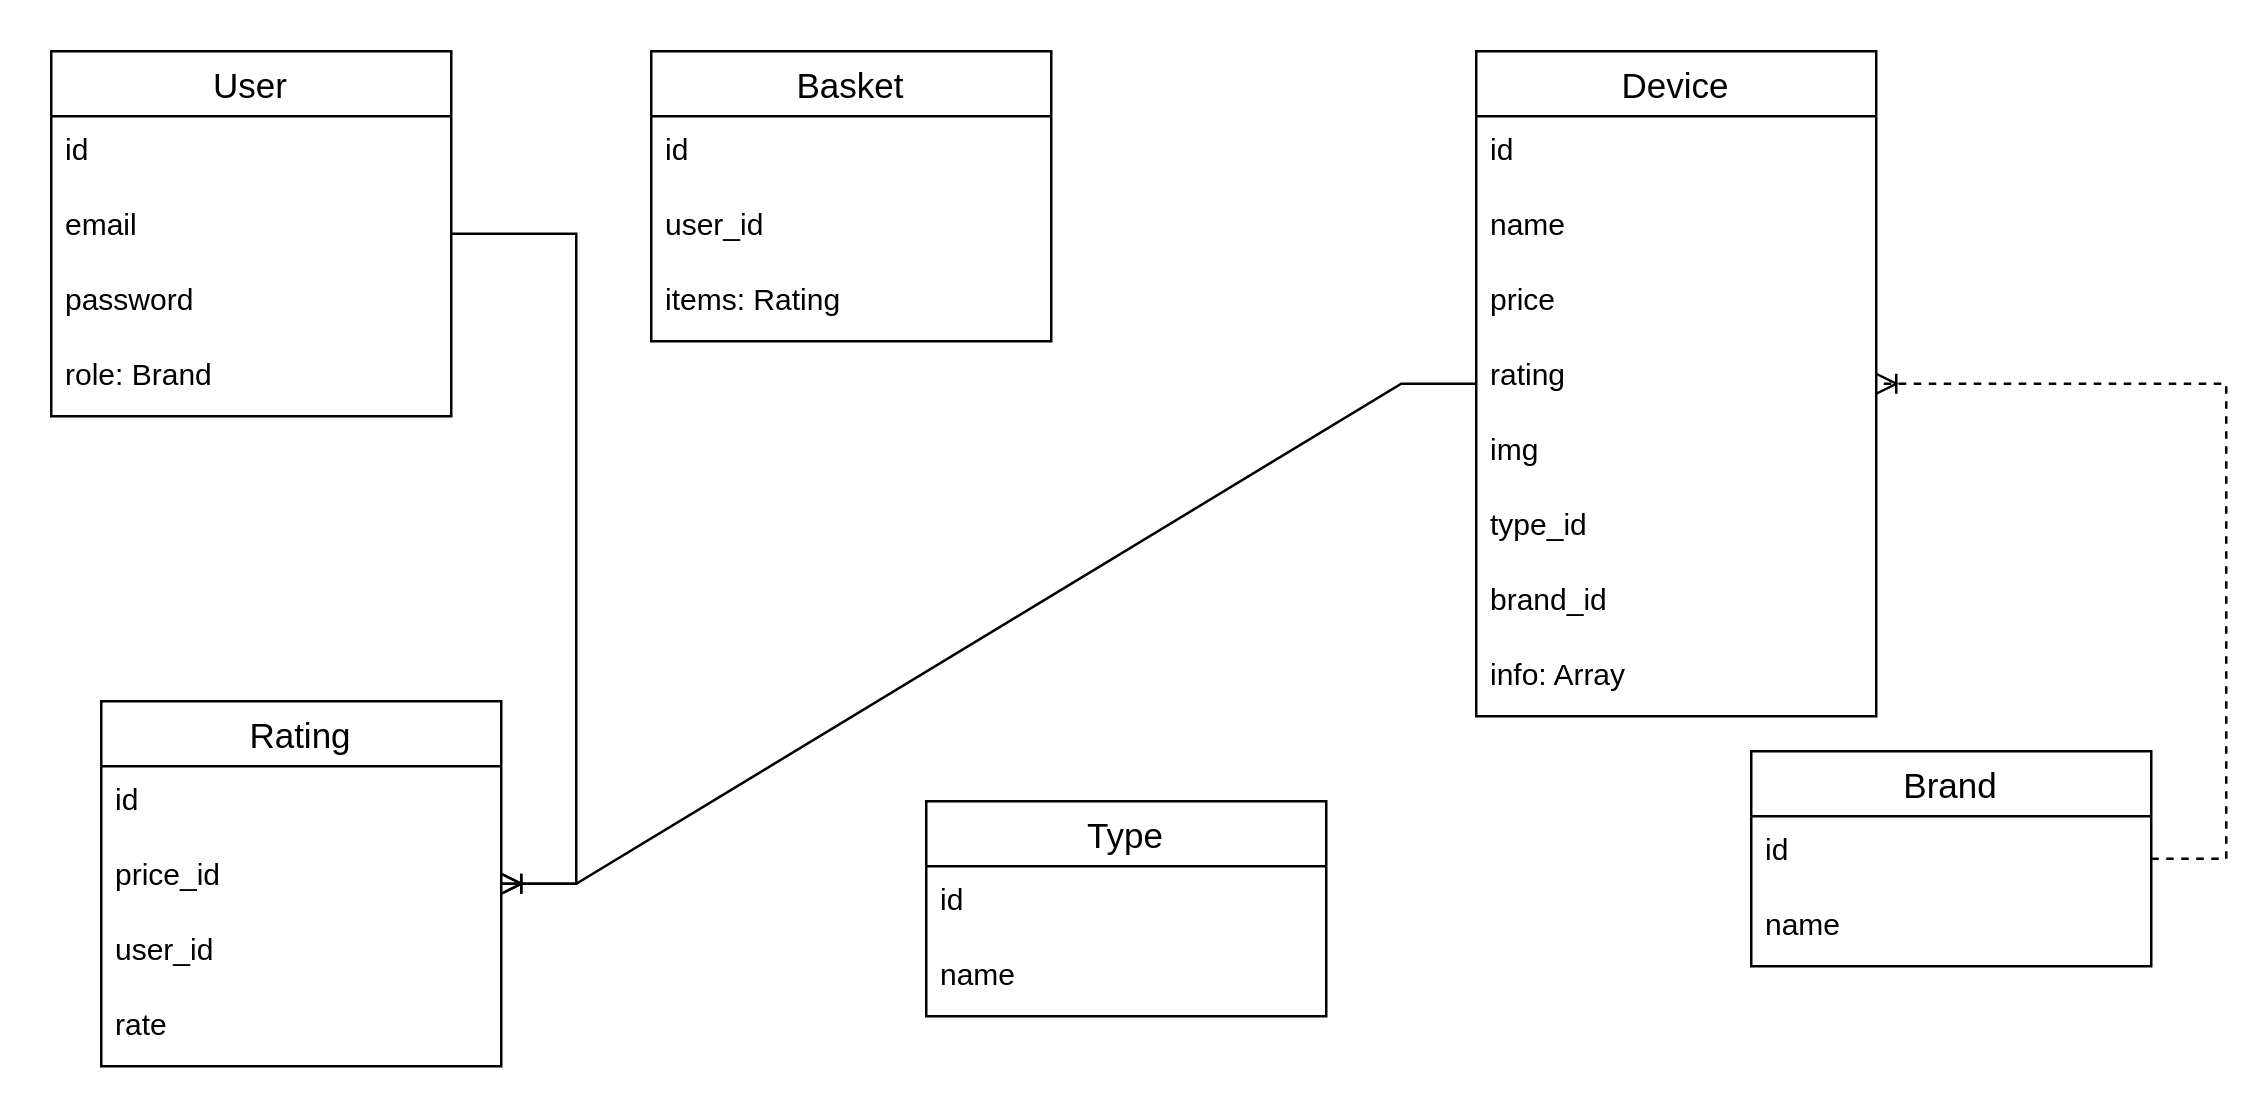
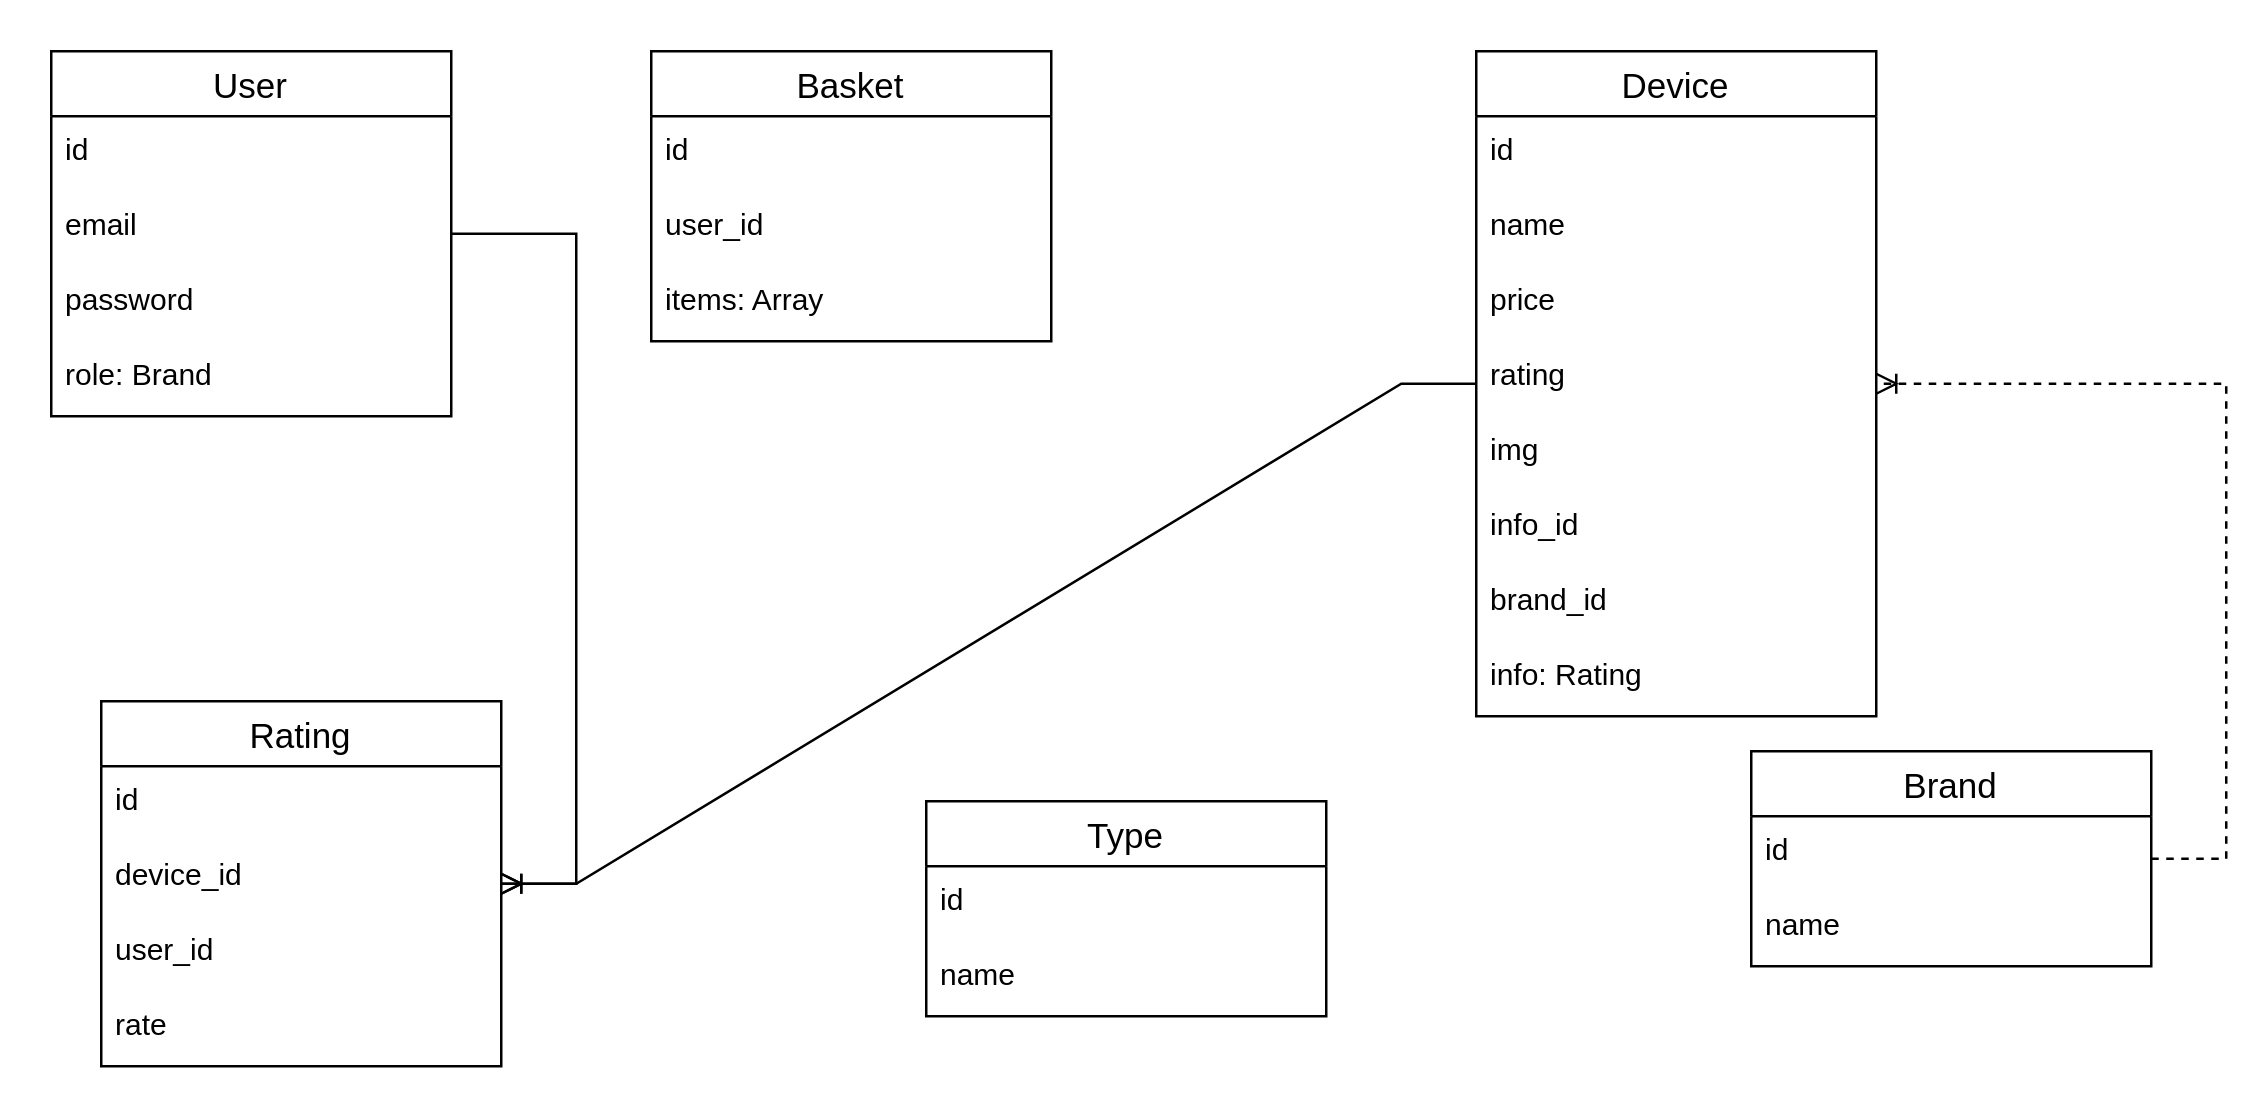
  <mxCell id="0" />
  <mxCell id="1" parent="0" />
  <mxCell id="2" value="User" style="swimlane;fontStyle=0;childLayout=stackLayout;horizontal=1;startSize=26;horizontalStack=0;resizeParent=1;resizeParentMax=0;resizeLast=0;collapsible=1;marginBottom=0;align=center;fontSize=14;" vertex="1" parent="1"><mxGeometry x="20" y="20" width="160" height="146" as="geometry" /></mxCell>
  <mxCell id="3" value="id" style="text;strokeColor=none;fillColor=none;spacingLeft=4;spacingRight=4;overflow=hidden;rotatable=0;points=[[0,0.5],[1,0.5]];portConstraint=eastwest;fontSize=12;" vertex="1" parent="2"><mxGeometry y="26" width="160" height="30" as="geometry" /></mxCell>
  <mxCell id="4" value="email" style="text;strokeColor=none;fillColor=none;spacingLeft=4;spacingRight=4;overflow=hidden;rotatable=0;points=[[0,0.5],[1,0.5]];portConstraint=eastwest;fontSize=12;" vertex="1" parent="2"><mxGeometry y="56" width="160" height="30" as="geometry" /></mxCell>
  <mxCell id="5" value="password" style="text;strokeColor=none;fillColor=none;spacingLeft=4;spacingRight=4;overflow=hidden;rotatable=0;points=[[0,0.5],[1,0.5]];portConstraint=eastwest;fontSize=12;" vertex="1" parent="2"><mxGeometry y="86" width="160" height="30" as="geometry" /></mxCell>
  <mxCell id="6" value="role: Brand" style="text;strokeColor=none;fillColor=none;spacingLeft=4;spacingRight=4;overflow=hidden;rotatable=0;points=[[0,0.5],[1,0.5]];portConstraint=eastwest;fontSize=12;" vertex="1" parent="2"><mxGeometry y="116" width="160" height="30" as="geometry" /></mxCell>
  <mxCell id="7" value="Basket" style="swimlane;fontStyle=0;childLayout=stackLayout;horizontal=1;startSize=26;horizontalStack=0;resizeParent=1;resizeParentMax=0;resizeLast=0;collapsible=1;marginBottom=0;align=center;fontSize=14;" vertex="1" parent="1"><mxGeometry x="260" y="20" width="160" height="116" as="geometry" /></mxCell>
  <mxCell id="8" value="id" style="text;strokeColor=none;fillColor=none;spacingLeft=4;spacingRight=4;overflow=hidden;rotatable=0;points=[[0,0.5],[1,0.5]];portConstraint=eastwest;fontSize=12;" vertex="1" parent="7"><mxGeometry y="26" width="160" height="30" as="geometry" /></mxCell>
  <mxCell id="9" value="user_id&#10;" style="text;strokeColor=none;fillColor=none;spacingLeft=4;spacingRight=4;overflow=hidden;rotatable=0;points=[[0,0.5],[1,0.5]];portConstraint=eastwest;fontSize=12;" vertex="1" parent="7"><mxGeometry y="56" width="160" height="30" as="geometry" /></mxCell>
- <mxCell id="10" value="items: Rating" style="text;strokeColor=none;fillColor=none;spacingLeft=4;spacingRight=4;overflow=hidden;rotatable=0;points=[[0,0.5],[1,0.5]];portConstraint=eastwest;fontSize=12;" vertex="1" parent="7"><mxGeometry y="86" width="160" height="30" as="geometry" /></mxCell>
+ <mxCell id="10" value="items: Array" style="text;strokeColor=none;fillColor=none;spacingLeft=4;spacingRight=4;overflow=hidden;rotatable=0;points=[[0,0.5],[1,0.5]];portConstraint=eastwest;fontSize=12;" vertex="1" parent="7"><mxGeometry y="86" width="160" height="30" as="geometry" /></mxCell>
  <mxCell id="11" value="Device" style="swimlane;fontStyle=0;childLayout=stackLayout;horizontal=1;startSize=26;horizontalStack=0;resizeParent=1;resizeParentMax=0;resizeLast=0;collapsible=1;marginBottom=0;align=center;fontSize=14;" vertex="1" parent="1"><mxGeometry x="590" y="20" width="160" height="266" as="geometry" /></mxCell>
  <mxCell id="12" value="id" style="text;strokeColor=none;fillColor=none;spacingLeft=4;spacingRight=4;overflow=hidden;rotatable=0;points=[[0,0.5],[1,0.5]];portConstraint=eastwest;fontSize=12;" vertex="1" parent="11"><mxGeometry y="26" width="160" height="30" as="geometry" /></mxCell>
  <mxCell id="13" value="name" style="text;strokeColor=none;fillColor=none;spacingLeft=4;spacingRight=4;overflow=hidden;rotatable=0;points=[[0,0.5],[1,0.5]];portConstraint=eastwest;fontSize=12;" vertex="1" parent="11"><mxGeometry y="56" width="160" height="30" as="geometry" /></mxCell>
  <mxCell id="14" value="price" style="text;strokeColor=none;fillColor=none;spacingLeft=4;spacingRight=4;overflow=hidden;rotatable=0;points=[[0,0.5],[1,0.5]];portConstraint=eastwest;fontSize=12;" vertex="1" parent="11"><mxGeometry y="86" width="160" height="30" as="geometry" /></mxCell>
  <mxCell id="15" value="rating" style="text;strokeColor=none;fillColor=none;spacingLeft=4;spacingRight=4;overflow=hidden;rotatable=0;points=[[0,0.5],[1,0.5]];portConstraint=eastwest;fontSize=12;" vertex="1" parent="11"><mxGeometry y="116" width="160" height="30" as="geometry" /></mxCell>
  <mxCell id="16" value="img" style="text;strokeColor=none;fillColor=none;spacingLeft=4;spacingRight=4;overflow=hidden;rotatable=0;points=[[0,0.5],[1,0.5]];portConstraint=eastwest;fontSize=12;" vertex="1" parent="11"><mxGeometry y="146" width="160" height="30" as="geometry" /></mxCell>
- <mxCell id="17" value="type_id" style="text;strokeColor=none;fillColor=none;spacingLeft=4;spacingRight=4;overflow=hidden;rotatable=0;points=[[0,0.5],[1,0.5]];portConstraint=eastwest;fontSize=12;" vertex="1" parent="11"><mxGeometry y="176" width="160" height="30" as="geometry" /></mxCell>
+ <mxCell id="17" value="info_id" style="text;strokeColor=none;fillColor=none;spacingLeft=4;spacingRight=4;overflow=hidden;rotatable=0;points=[[0,0.5],[1,0.5]];portConstraint=eastwest;fontSize=12;" vertex="1" parent="11"><mxGeometry y="176" width="160" height="30" as="geometry" /></mxCell>
  <mxCell id="18" value="brand_id" style="text;strokeColor=none;fillColor=none;spacingLeft=4;spacingRight=4;overflow=hidden;rotatable=0;points=[[0,0.5],[1,0.5]];portConstraint=eastwest;fontSize=12;" vertex="1" parent="11"><mxGeometry y="206" width="160" height="30" as="geometry" /></mxCell>
- <mxCell id="19" value="info: Array" style="text;strokeColor=none;fillColor=none;spacingLeft=4;spacingRight=4;overflow=hidden;rotatable=0;points=[[0,0.5],[1,0.5]];portConstraint=eastwest;fontSize=12;" vertex="1" parent="11"><mxGeometry y="236" width="160" height="30" as="geometry" /></mxCell>
+ <mxCell id="19" value="info: Rating" style="text;strokeColor=none;fillColor=none;spacingLeft=4;spacingRight=4;overflow=hidden;rotatable=0;points=[[0,0.5],[1,0.5]];portConstraint=eastwest;fontSize=12;" vertex="1" parent="11"><mxGeometry y="236" width="160" height="30" as="geometry" /></mxCell>
  <mxCell id="20" value="Type" style="swimlane;fontStyle=0;childLayout=stackLayout;horizontal=1;startSize=26;horizontalStack=0;resizeParent=1;resizeParentMax=0;resizeLast=0;collapsible=1;marginBottom=0;align=center;fontSize=14;" vertex="1" parent="1"><mxGeometry x="370" y="320" width="160" height="86" as="geometry" /></mxCell>
  <mxCell id="21" value="id" style="text;strokeColor=none;fillColor=none;spacingLeft=4;spacingRight=4;overflow=hidden;rotatable=0;points=[[0,0.5],[1,0.5]];portConstraint=eastwest;fontSize=12;" vertex="1" parent="20"><mxGeometry y="26" width="160" height="30" as="geometry" /></mxCell>
  <mxCell id="22" value="name" style="text;strokeColor=none;fillColor=none;spacingLeft=4;spacingRight=4;overflow=hidden;rotatable=0;points=[[0,0.5],[1,0.5]];portConstraint=eastwest;fontSize=12;" vertex="1" parent="20"><mxGeometry y="56" width="160" height="30" as="geometry" /></mxCell>
  <mxCell id="23" value="Brand" style="swimlane;fontStyle=0;childLayout=stackLayout;horizontal=1;startSize=26;horizontalStack=0;resizeParent=1;resizeParentMax=0;resizeLast=0;collapsible=1;marginBottom=0;align=center;fontSize=14;" vertex="1" parent="1"><mxGeometry x="700" y="300" width="160" height="86" as="geometry" /></mxCell>
  <mxCell id="24" value="id" style="text;strokeColor=none;fillColor=none;spacingLeft=4;spacingRight=4;overflow=hidden;rotatable=0;points=[[0,0.5],[1,0.5]];portConstraint=eastwest;fontSize=12;" vertex="1" parent="23"><mxGeometry y="26" width="160" height="30" as="geometry" /></mxCell>
  <mxCell id="25" value="name" style="text;strokeColor=none;fillColor=none;spacingLeft=4;spacingRight=4;overflow=hidden;rotatable=0;points=[[0,0.5],[1,0.5]];portConstraint=eastwest;fontSize=12;" vertex="1" parent="23"><mxGeometry y="56" width="160" height="30" as="geometry" /></mxCell>
  <mxCell id="26" value="" style="edgeStyle=entityRelationEdgeStyle;fontSize=12;html=1;endArrow=ERoneToMany;rounded=0;elbow=vertical;dashed=1;" edge="1" parent="1" source="23" target="11"><mxGeometry width="100" height="100" relative="1" as="geometry"><mxPoint x="820" y="480" as="sourcePoint" /><mxPoint x="900" y="320" as="targetPoint" /></mxGeometry></mxCell>
  <mxCell id="27" value="Rating" style="swimlane;fontStyle=0;childLayout=stackLayout;horizontal=1;startSize=26;horizontalStack=0;resizeParent=1;resizeParentMax=0;resizeLast=0;collapsible=1;marginBottom=0;align=center;fontSize=14;" vertex="1" parent="1"><mxGeometry x="40" y="280" width="160" height="146" as="geometry" /></mxCell>
  <mxCell id="28" value="id" style="text;strokeColor=none;fillColor=none;spacingLeft=4;spacingRight=4;overflow=hidden;rotatable=0;points=[[0,0.5],[1,0.5]];portConstraint=eastwest;fontSize=12;" vertex="1" parent="27"><mxGeometry y="26" width="160" height="30" as="geometry" /></mxCell>
- <mxCell id="29" value="price_id" style="text;strokeColor=none;fillColor=none;spacingLeft=4;spacingRight=4;overflow=hidden;rotatable=0;points=[[0,0.5],[1,0.5]];portConstraint=eastwest;fontSize=12;" vertex="1" parent="27"><mxGeometry y="56" width="160" height="30" as="geometry" /></mxCell>
+ <mxCell id="29" value="device_id" style="text;strokeColor=none;fillColor=none;spacingLeft=4;spacingRight=4;overflow=hidden;rotatable=0;points=[[0,0.5],[1,0.5]];portConstraint=eastwest;fontSize=12;" vertex="1" parent="27"><mxGeometry y="56" width="160" height="30" as="geometry" /></mxCell>
  <mxCell id="30" value="user_id" style="text;strokeColor=none;fillColor=none;spacingLeft=4;spacingRight=4;overflow=hidden;rotatable=0;points=[[0,0.5],[1,0.5]];portConstraint=eastwest;fontSize=12;" vertex="1" parent="27"><mxGeometry y="86" width="160" height="30" as="geometry" /></mxCell>
  <mxCell id="31" value="rate" style="text;strokeColor=none;fillColor=none;spacingLeft=4;spacingRight=4;overflow=hidden;rotatable=0;points=[[0,0.5],[1,0.5]];portConstraint=eastwest;fontSize=12;" vertex="1" parent="27"><mxGeometry y="116" width="160" height="30" as="geometry" /></mxCell>
  <mxCell id="32" value="" style="edgeStyle=entityRelationEdgeStyle;fontSize=12;html=1;endArrow=ERoneToMany;rounded=0;elbow=vertical;" edge="1" parent="1" source="2" target="27"><mxGeometry width="100" height="100" relative="1" as="geometry"><mxPoint x="120" y="290" as="sourcePoint" /><mxPoint x="220" y="190" as="targetPoint" /></mxGeometry></mxCell>
  <mxCell id="33" value="" style="edgeStyle=entityRelationEdgeStyle;fontSize=12;html=1;endArrow=ERoneToMany;rounded=0;elbow=vertical;" edge="1" parent="1" source="11" target="27"><mxGeometry width="100" height="100" relative="1" as="geometry"><mxPoint x="340" y="300" as="sourcePoint" /><mxPoint x="440" y="200" as="targetPoint" /></mxGeometry></mxCell>
